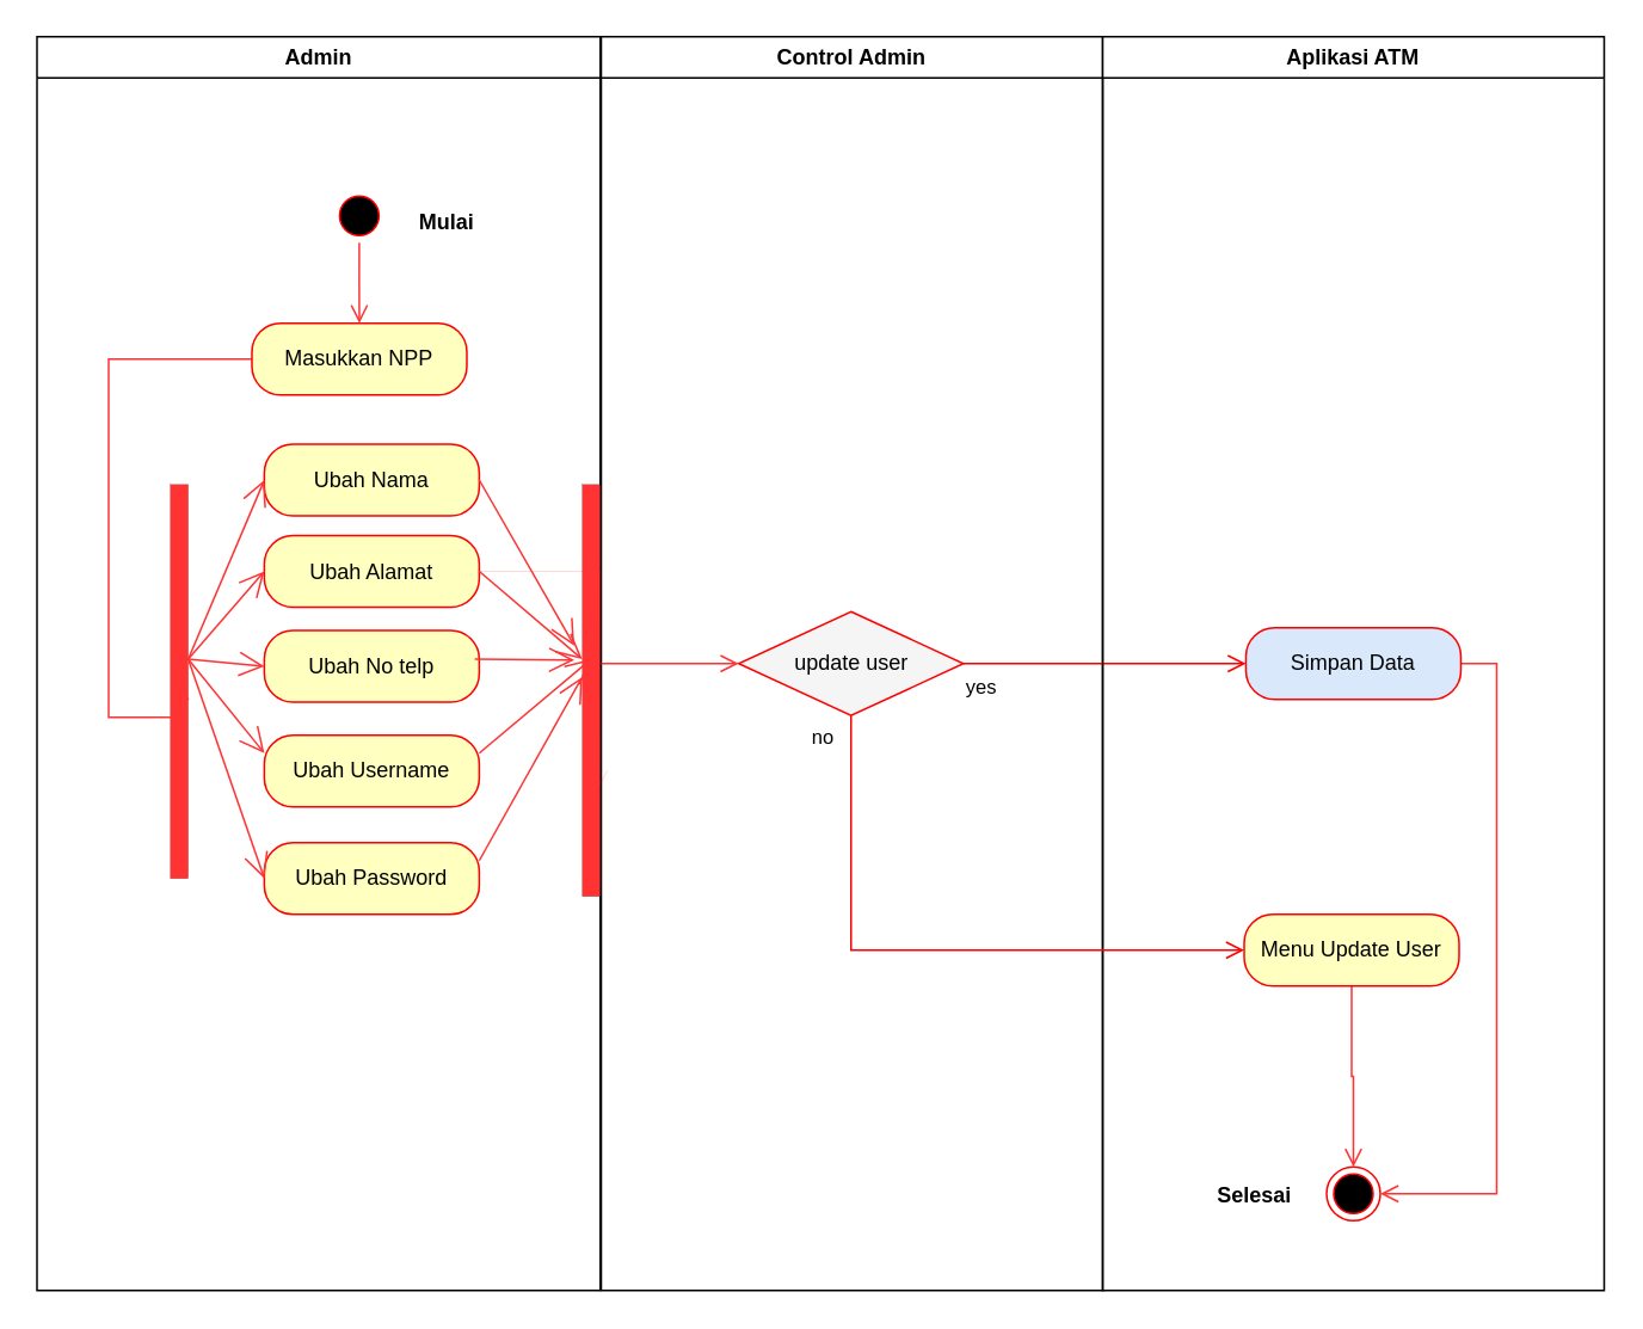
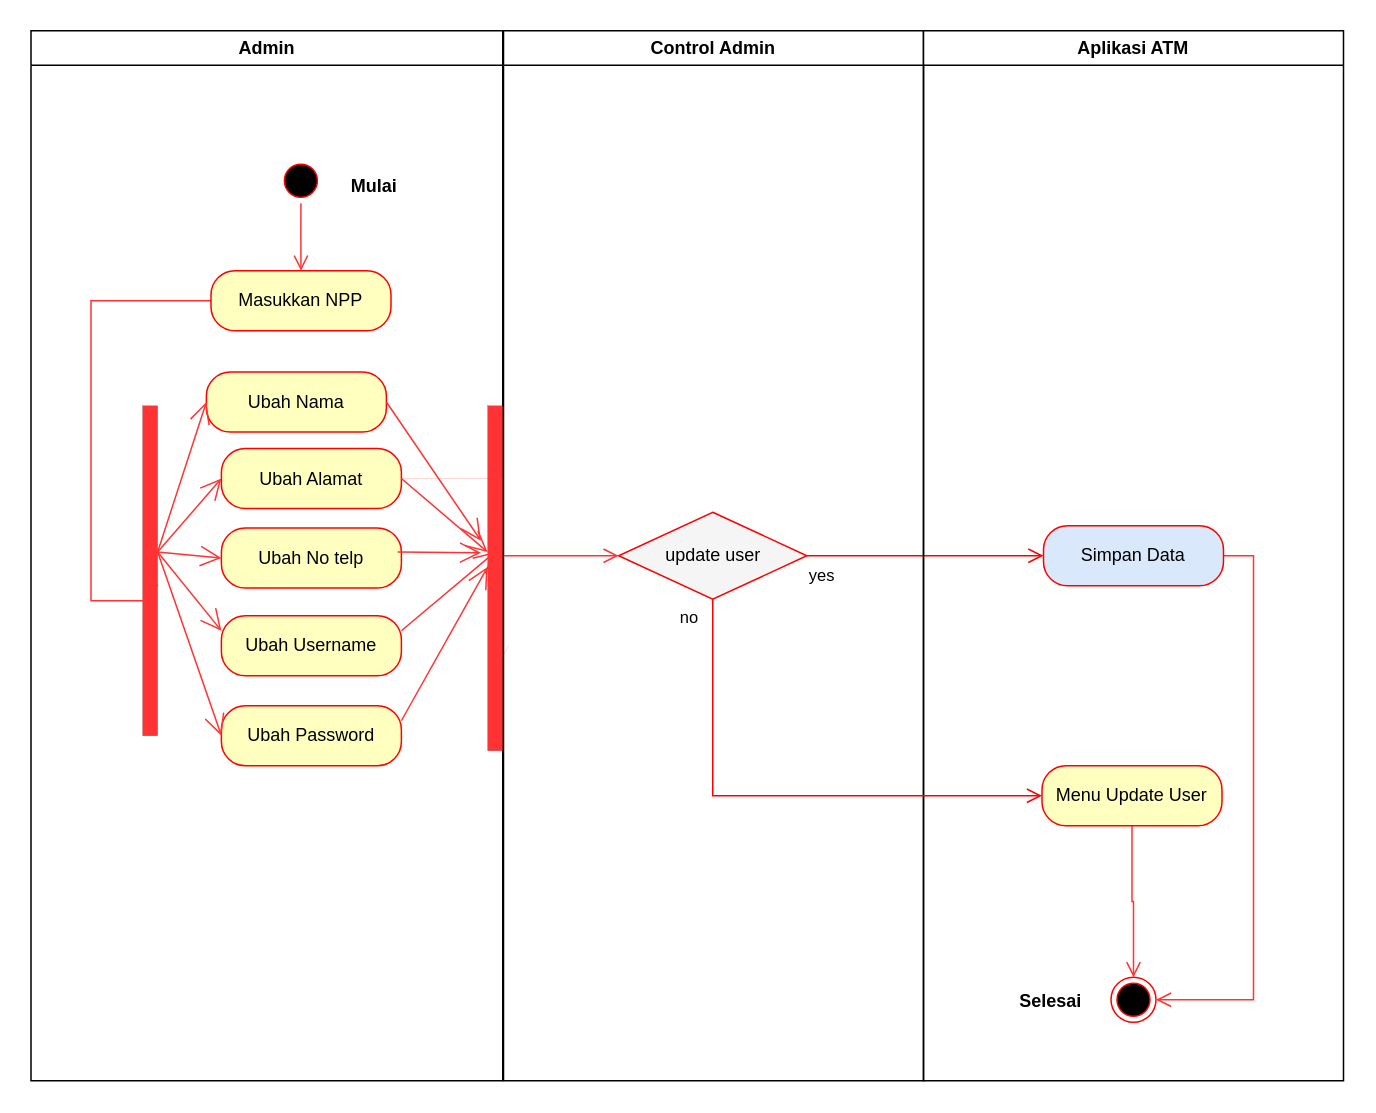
  <mxCell id="0" />
  <mxCell id="1" parent="0" />
  <mxCell id="2" value="Admin" style="swimlane;whiteSpace=wrap" vertex="1" parent="1"><mxGeometry x="20" y="20" width="314.5" height="700" as="geometry" /></mxCell>
  <mxCell id="3" style="edgeStyle=orthogonalEdgeStyle;rounded=0;orthogonalLoop=1;jettySize=auto;html=1;exitX=0.5;exitY=1;exitDx=0;exitDy=0;strokeColor=#FF3333;endArrow=open;endFill=0;endSize=8;" edge="1" parent="2" source="4" target="14"><mxGeometry relative="1" as="geometry" /></mxCell>
  <mxCell id="4" value="" style="ellipse;shape=startState;fillColor=#000000;strokeColor=#ff0000;" vertex="1" parent="2"><mxGeometry x="164.93" y="85" width="30" height="30" as="geometry" /></mxCell>
  <mxCell id="5" value="Mulai" style="text;align=center;fontStyle=1;verticalAlign=middle;spacingLeft=3;spacingRight=3;strokeColor=none;rotatable=0;points=[[0,0.5],[1,0.5]];portConstraint=eastwest;" vertex="1" parent="2"><mxGeometry x="190" y="90" width="78" height="26" as="geometry" /></mxCell>
- <mxCell id="6" value="Ubah Nama" style="rounded=1;whiteSpace=wrap;html=1;arcSize=40;fontColor=#000000;fillColor=#ffffc0;strokeColor=#ff0000;" vertex="1" parent="2"><mxGeometry x="126.93" y="227.5" width="120" height="40" as="geometry" /></mxCell>
+ <mxCell id="6" value="Ubah Nama" style="rounded=1;whiteSpace=wrap;html=1;arcSize=40;fontColor=#000000;fillColor=#ffffc0;strokeColor=#ff0000;" vertex="1" parent="2"><mxGeometry x="116.93" y="227.5" width="120" height="40" as="geometry" /></mxCell>
  <mxCell id="7" value="Ubah Alamat" style="rounded=1;whiteSpace=wrap;html=1;arcSize=40;fontColor=#000000;fillColor=#ffffc0;strokeColor=#ff0000;" vertex="1" parent="2"><mxGeometry x="126.93" y="278.5" width="120" height="40" as="geometry" /></mxCell>
  <mxCell id="8" value="Ubah No telp" style="rounded=1;whiteSpace=wrap;html=1;arcSize=40;fontColor=#000000;fillColor=#ffffc0;strokeColor=#ff0000;" vertex="1" parent="2"><mxGeometry x="126.93" y="331.5" width="120" height="40" as="geometry" /></mxCell>
  <mxCell id="9" value="Ubah Username" style="rounded=1;whiteSpace=wrap;html=1;arcSize=40;fontColor=#000000;fillColor=#ffffc0;strokeColor=#ff0000;" vertex="1" parent="2"><mxGeometry x="126.93" y="390" width="120" height="40" as="geometry" /></mxCell>
  <mxCell id="10" value="Ubah Password" style="rounded=1;whiteSpace=wrap;html=1;arcSize=40;fontColor=#000000;fillColor=#ffffc0;strokeColor=#ff0000;" vertex="1" parent="2"><mxGeometry x="126.93" y="450" width="120" height="40" as="geometry" /></mxCell>
  <mxCell id="11" style="edgeStyle=orthogonalEdgeStyle;rounded=0;orthogonalLoop=1;jettySize=auto;html=1;exitX=0.5;exitY=1;exitDx=0;exitDy=0;strokeColor=#FF3333;strokeWidth=1;endArrow=open;endFill=0;endSize=8;" edge="1" parent="2"><mxGeometry relative="1" as="geometry"><mxPoint x="186.93" y="217.5" as="sourcePoint" /><mxPoint x="186.93" y="217.5" as="targetPoint" /></mxGeometry></mxCell>
  <mxCell id="12" value="" style="html=1;points=[];perimeter=orthogonalPerimeter;fillColor=#FF3333;strokeWidth=0;" vertex="1" parent="2"><mxGeometry x="74.43" y="250" width="10" height="220" as="geometry" /></mxCell>
  <mxCell id="13" style="edgeStyle=orthogonalEdgeStyle;rounded=0;orthogonalLoop=1;jettySize=auto;html=1;exitX=0;exitY=0.5;exitDx=0;exitDy=0;entryX=0.557;entryY=0.5;entryDx=0;entryDy=0;entryPerimeter=0;strokeColor=#FF3333;endArrow=open;endFill=0;endSize=8;" edge="1" parent="2" source="14" target="12"><mxGeometry relative="1" as="geometry"><Array as="points"><mxPoint x="40" y="180" /><mxPoint x="40" y="380" /></Array></mxGeometry></mxCell>
  <mxCell id="14" value="Masukkan NPP" style="rounded=1;whiteSpace=wrap;html=1;arcSize=40;fontColor=#000000;fillColor=#ffffc0;strokeColor=#ff0000;strokeWidth=1;" vertex="1" parent="2"><mxGeometry x="120" y="160" width="120" height="40" as="geometry" /></mxCell>
  <mxCell id="15" value="Control Admin" style="swimlane;whiteSpace=wrap" vertex="1" parent="1"><mxGeometry x="335" y="20" width="280" height="700" as="geometry" /></mxCell>
  <mxCell id="16" value="update user" style="rhombus;whiteSpace=wrap;html=1;fillColor=#f5f5f5;strokeColor=#ff0000;strokeWidth=1;" vertex="1" parent="15"><mxGeometry x="76.75" y="321" width="125.5" height="58" as="geometry" /></mxCell>
  <mxCell id="17" value="" style="endArrow=open;endFill=1;endSize=12;html=1;rounded=0;strokeColor=#FF3333;strokeWidth=1;" edge="1" parent="15"><mxGeometry width="160" relative="1" as="geometry"><mxPoint x="-70.57" y="347.5" as="sourcePoint" /><mxPoint x="-15" y="348" as="targetPoint" /></mxGeometry></mxCell>
  <mxCell id="18" style="edgeStyle=orthogonalEdgeStyle;rounded=0;orthogonalLoop=1;jettySize=auto;html=1;exitX=0;exitY=0.5;exitDx=0;exitDy=0;entryX=0;entryY=0.5;entryDx=0;entryDy=0;strokeColor=#FF3333;strokeWidth=1;endArrow=open;endFill=0;endSize=8;" edge="1" parent="15" source="15" target="16"><mxGeometry relative="1" as="geometry" /></mxCell>
  <mxCell id="19" value="yes" style="edgeStyle=orthogonalEdgeStyle;html=1;align=left;verticalAlign=top;endArrow=open;endSize=8;strokeColor=#ff0000;rounded=0;exitX=1;exitY=0.5;exitDx=0;exitDy=0;entryX=0;entryY=0.5;entryDx=0;entryDy=0;" edge="1" parent="1" source="16" target="25"><mxGeometry x="-1" relative="1" as="geometry"><mxPoint x="670" y="609" as="targetPoint" /></mxGeometry></mxCell>
  <mxCell id="20" value="" style="edgeStyle=orthogonalEdgeStyle;html=1;verticalAlign=bottom;endArrow=open;endSize=8;strokeColor=#ff0000;rounded=0;strokeWidth=0;" edge="1" parent="1" source="7"><mxGeometry relative="1" as="geometry"><mxPoint x="334.43" y="437.5" as="targetPoint" /></mxGeometry></mxCell>
  <mxCell id="21" value="Aplikasi ATM" style="swimlane;whiteSpace=wrap" vertex="1" parent="1"><mxGeometry x="615" y="20" width="280" height="700" as="geometry" /></mxCell>
  <mxCell id="22" value="" style="ellipse;html=1;shape=endState;fillColor=#000000;strokeColor=#ff0000;strokeWidth=1;" vertex="1" parent="21"><mxGeometry x="125" y="631" width="30" height="30" as="geometry" /></mxCell>
  <mxCell id="23" value="Selesai" style="text;align=center;fontStyle=1;verticalAlign=middle;spacingLeft=3;spacingRight=3;strokeColor=none;rotatable=0;points=[[0,0.5],[1,0.5]];portConstraint=eastwest;" vertex="1" parent="21"><mxGeometry x="45" y="633" width="80" height="26" as="geometry" /></mxCell>
  <mxCell id="24" style="edgeStyle=orthogonalEdgeStyle;rounded=0;orthogonalLoop=1;jettySize=auto;html=1;exitX=1;exitY=0.5;exitDx=0;exitDy=0;entryX=1;entryY=0.5;entryDx=0;entryDy=0;strokeColor=#FF3333;strokeWidth=1;endArrow=open;endFill=0;endSize=8;" edge="1" parent="21" source="25" target="22"><mxGeometry relative="1" as="geometry" /></mxCell>
  <mxCell id="25" value="Simpan Data" style="rounded=1;whiteSpace=wrap;html=1;arcSize=40;fontColor=#000000;fillColor=#dae8fc;strokeColor=#ff0000;strokeWidth=1;" vertex="1" parent="21"><mxGeometry x="80" y="330" width="120" height="40" as="geometry" /></mxCell>
  <mxCell id="26" style="edgeStyle=orthogonalEdgeStyle;rounded=0;orthogonalLoop=1;jettySize=auto;html=1;exitX=0.5;exitY=1;exitDx=0;exitDy=0;entryX=0.5;entryY=0;entryDx=0;entryDy=0;strokeColor=#FF3333;strokeWidth=1;endArrow=open;endFill=0;endSize=8;" edge="1" parent="21" source="27" target="22"><mxGeometry relative="1" as="geometry" /></mxCell>
  <mxCell id="27" value="Menu Update User" style="rounded=1;whiteSpace=wrap;html=1;arcSize=40;fontColor=#000000;fillColor=#ffffc0;strokeColor=#ff0000;strokeWidth=1;" vertex="1" parent="21"><mxGeometry x="79" y="490" width="120" height="40" as="geometry" /></mxCell>
  <mxCell id="28" value="" style="html=1;points=[];perimeter=orthogonalPerimeter;fillColor=#FF3333;strokeWidth=0;" vertex="1" parent="1"><mxGeometry x="324.43" y="270" width="10" height="230" as="geometry" /></mxCell>
  <mxCell id="29" value="" style="endArrow=open;endFill=1;endSize=12;html=1;rounded=0;strokeColor=#FF3333;strokeWidth=1;entryX=0;entryY=0.5;entryDx=0;entryDy=0;" edge="1" parent="1" target="6"><mxGeometry width="160" relative="1" as="geometry"><mxPoint x="104.43" y="367.5" as="sourcePoint" /><mxPoint x="154.43" y="227.5" as="targetPoint" /></mxGeometry></mxCell>
  <mxCell id="30" value="" style="endArrow=open;endFill=1;endSize=12;html=1;rounded=0;strokeColor=#FF3333;strokeWidth=1;entryX=0;entryY=0.5;entryDx=0;entryDy=0;" edge="1" parent="1" target="7"><mxGeometry width="160" relative="1" as="geometry"><mxPoint x="104.43" y="367.5" as="sourcePoint" /><mxPoint x="156.93" y="277.5" as="targetPoint" /></mxGeometry></mxCell>
  <mxCell id="31" value="" style="endArrow=open;endFill=1;endSize=12;html=1;rounded=0;strokeColor=#FF3333;strokeWidth=1;entryX=0;entryY=0.5;entryDx=0;entryDy=0;" edge="1" parent="1" target="8"><mxGeometry width="160" relative="1" as="geometry"><mxPoint x="104.43" y="367.5" as="sourcePoint" /><mxPoint x="156.93" y="328.5" as="targetPoint" /></mxGeometry></mxCell>
  <mxCell id="32" value="" style="endArrow=open;endFill=1;endSize=12;html=1;rounded=0;strokeColor=#FF3333;strokeWidth=1;entryX=0;entryY=0.25;entryDx=0;entryDy=0;" edge="1" parent="1" target="9"><mxGeometry width="160" relative="1" as="geometry"><mxPoint x="104.43" y="367.5" as="sourcePoint" /><mxPoint x="156.93" y="424.5" as="targetPoint" /></mxGeometry></mxCell>
  <mxCell id="33" value="" style="endArrow=open;endFill=1;endSize=12;html=1;rounded=0;strokeColor=#FF3333;strokeWidth=1;entryX=0;entryY=0.5;entryDx=0;entryDy=0;" edge="1" parent="1" target="10"><mxGeometry width="160" relative="1" as="geometry"><mxPoint x="104.43" y="367.5" as="sourcePoint" /><mxPoint x="144.43" y="517.5" as="targetPoint" /></mxGeometry></mxCell>
  <mxCell id="34" value="" style="endArrow=open;endFill=1;endSize=12;html=1;rounded=0;strokeColor=#FF3333;strokeWidth=1;exitX=1;exitY=0.5;exitDx=0;exitDy=0;" edge="1" parent="1" source="6"><mxGeometry width="160" relative="1" as="geometry"><mxPoint x="276.93" y="227.5" as="sourcePoint" /><mxPoint x="320" y="360" as="targetPoint" /></mxGeometry></mxCell>
  <mxCell id="35" value="" style="endArrow=open;endFill=1;endSize=12;html=1;rounded=0;strokeColor=#FF3333;strokeWidth=1;exitX=1;exitY=0.5;exitDx=0;exitDy=0;" edge="1" parent="1" source="7"><mxGeometry width="160" relative="1" as="geometry"><mxPoint x="286.93" y="237.5" as="sourcePoint" /><mxPoint x="324.43" y="367.5" as="targetPoint" /></mxGeometry></mxCell>
  <mxCell id="36" value="" style="endArrow=open;endFill=1;endSize=12;html=1;rounded=0;strokeColor=#FF3333;strokeWidth=1;exitX=1;exitY=0.25;exitDx=0;exitDy=0;" edge="1" parent="1" source="9"><mxGeometry width="160" relative="1" as="geometry"><mxPoint x="306.93" y="257.5" as="sourcePoint" /><mxPoint x="329.43" y="367.5" as="targetPoint" /></mxGeometry></mxCell>
  <mxCell id="37" value="" style="endArrow=open;endFill=1;endSize=12;html=1;rounded=0;strokeColor=#FF3333;strokeWidth=1;exitX=1;exitY=0.25;exitDx=0;exitDy=0;" edge="1" parent="1" source="10"><mxGeometry width="160" relative="1" as="geometry"><mxPoint x="316.93" y="267.5" as="sourcePoint" /><mxPoint x="324.43" y="377.5" as="targetPoint" /></mxGeometry></mxCell>
  <mxCell id="38" value="no" style="edgeStyle=orthogonalEdgeStyle;html=1;align=left;verticalAlign=bottom;endArrow=open;endSize=8;strokeColor=#ff0000;rounded=0;strokeWidth=1;exitX=0.5;exitY=1;exitDx=0;exitDy=0;entryX=0;entryY=0.5;entryDx=0;entryDy=0;" edge="1" parent="1" source="16" target="27"><mxGeometry x="-0.88" y="-24" relative="1" as="geometry"><mxPoint x="565" y="470" as="targetPoint" /><mxPoint x="495" y="475" as="sourcePoint" /><mxPoint as="offset" /></mxGeometry></mxCell>
